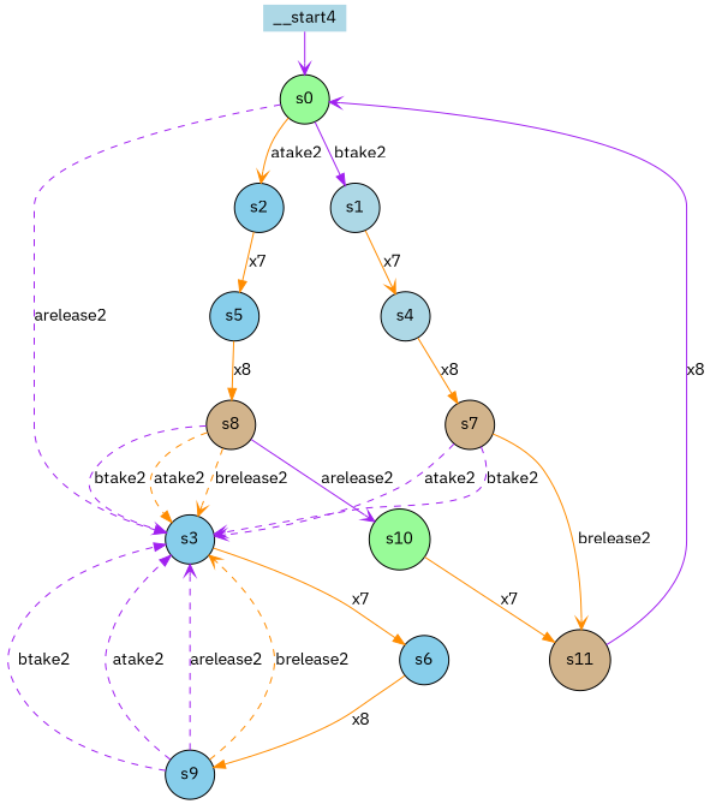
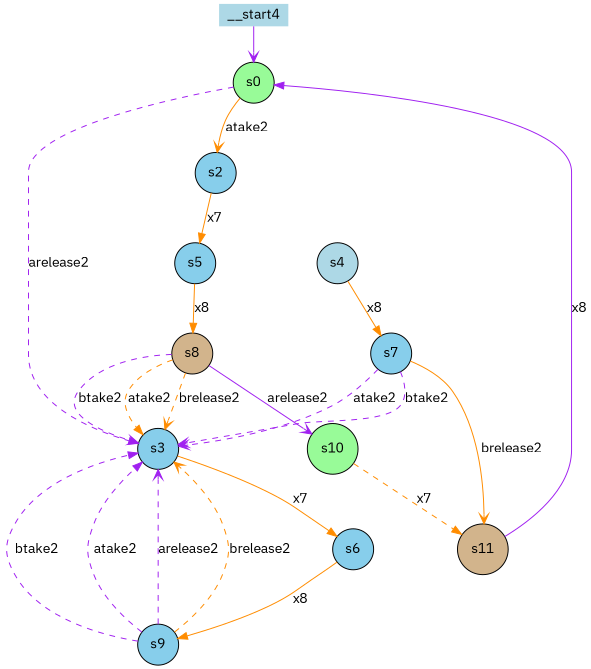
  digraph {
    fontname="IBM Plex Sans"
    node [fillcolor=skyblue fontname="IBM Plex Sans" shape=circle style=filled]
    edge [arrowhead=vee color=darkorange fontname="IBM Plex Sans" modality=MUST style="strict"]
    n1 [fillcolor=palegreen label=s0]
    n2 [label=s3]
    n3 [label=s2]
-   n4 [fillcolor=lightblue label=s1]
    n5 [label=s6]
    n6 [label=s5]
    n7 [fillcolor=lightblue label=s4]
    n8 [label=s9]
    n9 [fillcolor=palegreen label=s10]
    n10 [fillcolor=tan label=s11]
    n11 [fillcolor=tan label=s8]
-   n12 [fillcolor=tan label=s7]
+   n12 [label=s7]
    n13 [fillcolor=lightblue height=0 label=__start4 shape=none width=0]
    n1 -> n2 [arrowhead=normal color=purple label=arelease2 modality=MAY style=dashed]
    n1 -> n3 [label=atake2]
-   n1 -> n4 [arrowhead=normal color=purple label=btake2]
    n2 -> n5 [arrowhead=normal label=x7]
    n3 -> n6 [arrowhead=normal label=x7]
-   n4 -> n7 [label=x7]
    n5 -> n8 [arrowhead=normal label=x8]
    n6 -> n11 [arrowhead=normal label=x8]
    n7 -> n12 [arrowhead=normal label=x8]
    n8 -> n2 [arrowhead=normal color=purple label=btake2 modality=MAY style=dashed]
    n8 -> n2 [arrowhead=normal color=purple label=atake2 modality=MAY style=dashed]
    n8 -> n2 [color=purple label=arelease2 modality=MAY style=dashed]
    n8 -> n2 [label=brelease2 modality=MAY style=dashed]
-   n9 -> n10 [arrowhead=normal label=x7]
-   n10 -> n1 [color=purple label=x8]
+   n9 -> n10 [arrowhead=normal label=x7 style=dashed]
+   n10 -> n1 [arrowhead=normal color=purple label=x8]
    n11 -> n2 [arrowhead=normal label=atake2 modality=MAY style=dashed]
    n11 -> n2 [label=brelease2 modality=MAY style=dashed]
    n11 -> n2 [color=purple label=btake2 modality=MAY style=dashed]
    n11 -> n9 [color=purple label=arelease2]
    n12 -> n2 [color=purple label=atake2 modality=MAY style=dashed]
    n12 -> n2 [color=purple label=btake2 modality=MAY style=dashed]
    n12 -> n10 [label=brelease2]
    n13 -> n1 [color=purple modality="" style=""]
  }
